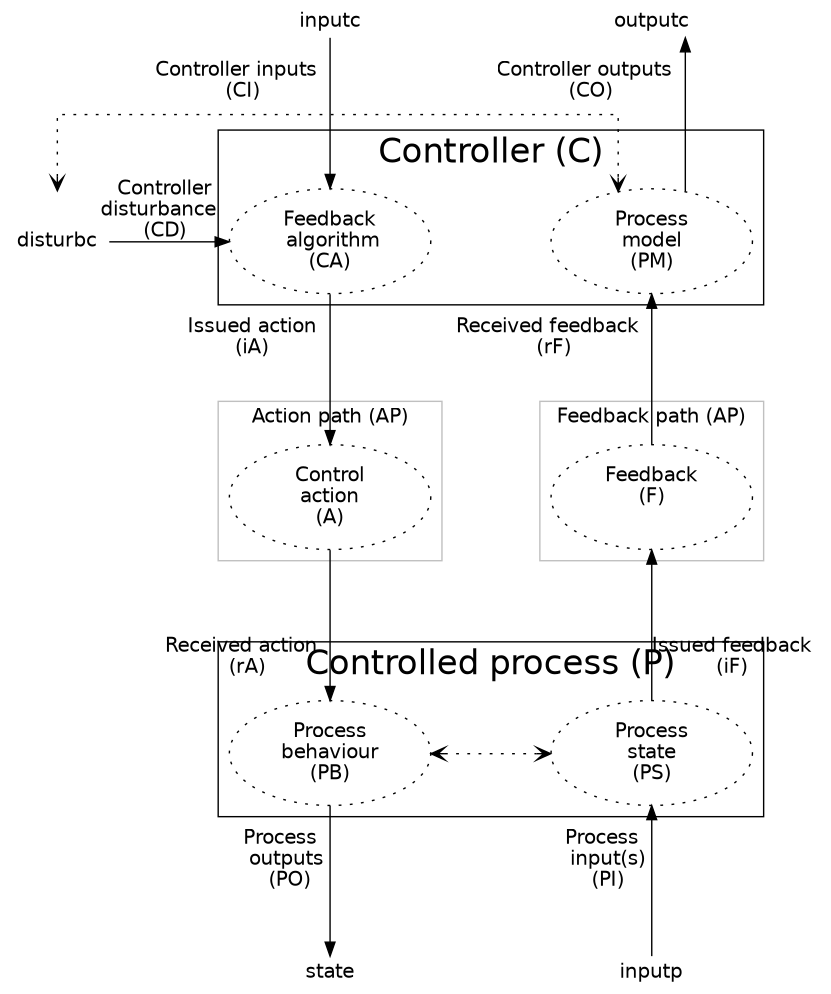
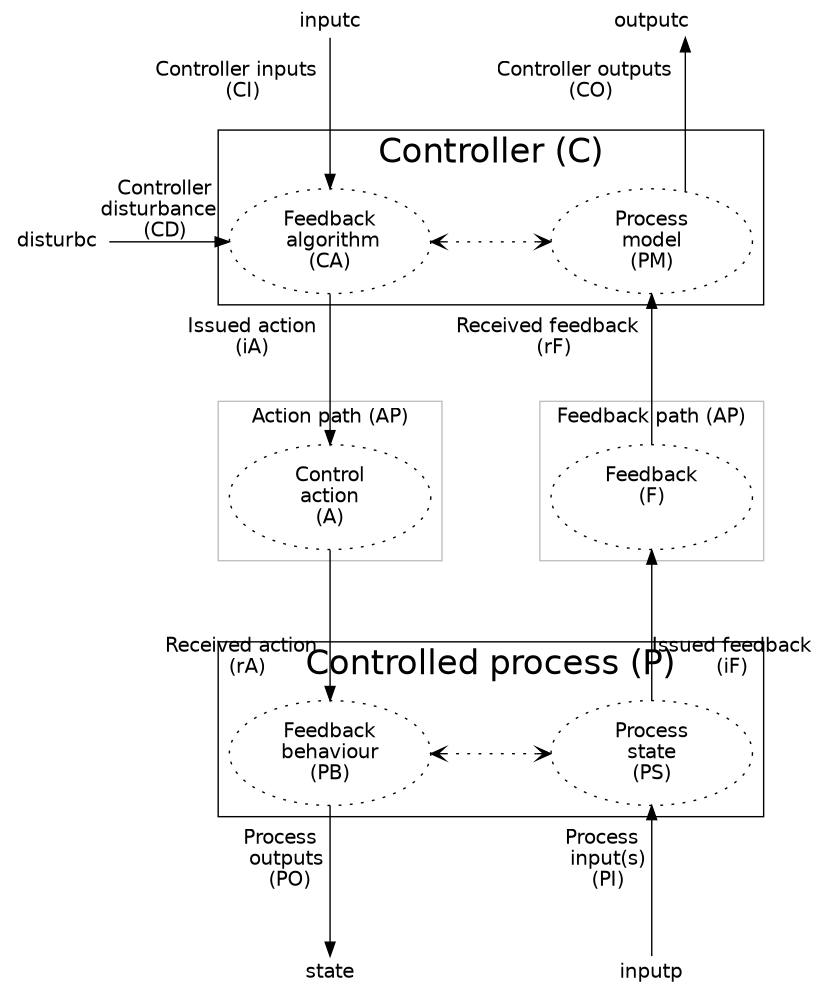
  digraph {
    compound=true
    fontname="DejaVu Sans"
    newrank=true
    nodesep=1.2
    ranksep=1.5
    splines=ortho
    node [fontname="DejaVu Sans" fontsize=14 shape=ellipse style=dotted]
    edge [fontname="DejaVu Sans" fontsize=14]
    disturbc [height=1 shape=none width=0 style=""]
    n2 [height=1 label="Feedback\n algorithm\n(CA)" width=2]
    n3 [height=1 label="Process\nmodel\n(PM)" width=2]
-   n4 [height=1 label="Process\nbehaviour\n(PB)" width=2]
+   n4 [height=1 label="Feedback\nbehaviour\n(PB)" width=2]
    n5 [height=1 label="Process\nstate\n(PS)" width=2]
    n6 [height=1 label="Control\naction\n(A)" width=2]
    n7 [height=1 label="Feedback\n(F)\n " width=2]
    n8 [height=0 label=state shape=none width=2 style=""]
    inputp [height=0 shape=none width=2 style=""]
    inputc [height=0 shape=none width=2 style=""]
    outputc [height=0 shape=none width=2 style=""]
    subgraph sub_1 {
      rank=same
      disturbc
      n2
      n3
    }
    subgraph sub_2 {
      rank=same
      n4
      n5
    }
    subgraph cluster_3 {
      color=grey
      fontsize=14
      label="Action path (AP)"
      n6
    }
    subgraph cluster_4 {
      fontsize=24
      label="Controller (C)"
      n2
      n3
    }
    subgraph cluster_5 {
      fontsize=24
      label="Controlled process (P)"
      n4
      n5
    }
    subgraph cluster_6 {
      color=grey
      fontsize=14
      label="Feedback path (AP)"
      n7
    }
    disturbc -> n2 [headlabel="Controller\ndisturbance  \n(CD)"]
-   disturbc -> n3 [arrowhead=open arrowtail=open dir=both style=dotted]
+   n2 -> n3 [arrowhead=open arrowtail=open dir=both style=dotted]
    n2 -> n6 [taillabel="\nIssued action  \n(iA)  "]
    n3 -> n7 [dir=back taillabel="\nReceived feedback  \n(rF)"]
    n4 -> n5 [arrowhead=open arrowtail=open dir=both style=dotted]
    n4 -> n8 [taillabel="\nProcess  \noutputs\n (PO)"]
    n5 -> inputp [dir=back taillabel="\nProcess  \ninput(s)\n(PI)"]
    n6 -> n4 [headlabel="\nReceived action  \n(rA)\n\n"]
    n7 -> n5 [dir=back headlabel="Issued feedback  \n(iF)  \n\n"]
    inputc -> n2 [taillabel="\nController inputs  \n(CI)"]
    outputc -> n3 [dir=back taillabel="\nController outputs  \n(CO)"]
  }
